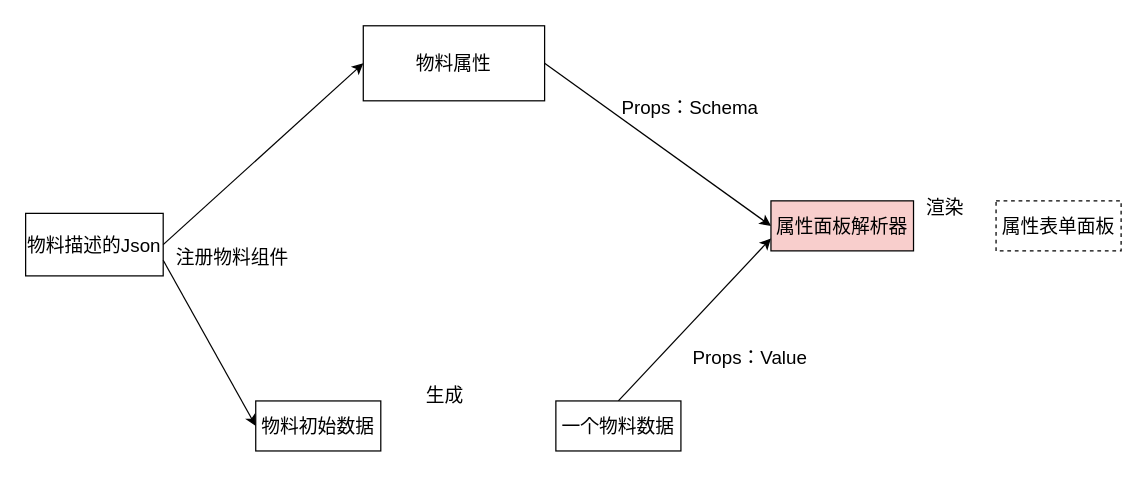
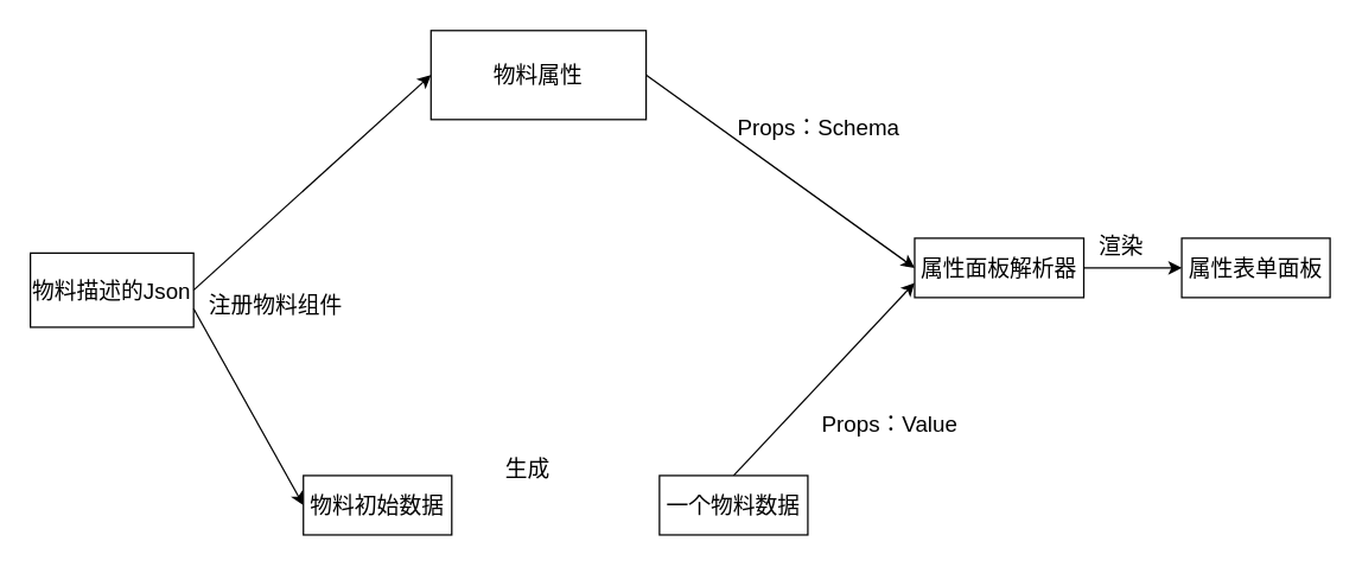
  <mxCell id="0" />
  <mxCell id="1" parent="0" />
  <mxCell id="2" value="物料描述的Json" style="rounded=0;whiteSpace=wrap;html=1;fontSize=15;" vertex="1" parent="1"><mxGeometry x="20" y="170" width="110" height="50" as="geometry" /></mxCell>
  <mxCell id="3" value="物料属性" style="rounded=0;whiteSpace=wrap;html=1;fontSize=15;" vertex="1" parent="1"><mxGeometry x="290" y="20" width="145" height="60" as="geometry" /></mxCell>
  <mxCell id="4" value="物料初始数据" style="rounded=0;whiteSpace=wrap;html=1;fontSize=15;" vertex="1" parent="1"><mxGeometry x="204" y="320" width="100" height="40" as="geometry" /></mxCell>
- <mxCell id="5" value="属性面板解析器" style="rounded=0;whiteSpace=wrap;html=1;fontSize=15;fillColor=#f8cecc;" vertex="1" parent="1"><mxGeometry x="616" y="160" width="114" height="40" as="geometry" /></mxCell>
- <mxCell id="6" value="属性表单面板" style="rounded=0;whiteSpace=wrap;html=1;fontSize=15;dashed=1;" vertex="1" parent="1"><mxGeometry x="796" y="160" width="100" height="40" as="geometry" /></mxCell>
+ <mxCell id="5" value="属性面板解析器" style="rounded=0;whiteSpace=wrap;html=1;fontSize=15;" vertex="1" parent="1"><mxGeometry x="616" y="160" width="114" height="40" as="geometry" /></mxCell>
+ <mxCell id="6" value="属性表单面板" style="rounded=0;whiteSpace=wrap;html=1;fontSize=15;" vertex="1" parent="1"><mxGeometry x="796" y="160" width="100" height="40" as="geometry" /></mxCell>
  <mxCell id="7" value="" style="endArrow=classic;html=1;rounded=0;exitX=1;exitY=0.5;exitDx=0;exitDy=0;entryX=0;entryY=0.5;entryDx=0;entryDy=0;fontSize=15;" edge="1" parent="1" source="2" target="3"><mxGeometry width="50" height="50" relative="1" as="geometry"><mxPoint x="350" y="280" as="sourcePoint" /><mxPoint x="400" y="230" as="targetPoint" /></mxGeometry></mxCell>
  <mxCell id="8" value="" style="endArrow=classic;html=1;rounded=0;exitX=1;exitY=0.75;exitDx=0;exitDy=0;entryX=0;entryY=0.5;entryDx=0;entryDy=0;fontSize=15;" edge="1" parent="1" source="2" target="4"><mxGeometry width="50" height="50" relative="1" as="geometry"><mxPoint x="140" y="200" as="sourcePoint" /><mxPoint x="250" y="120" as="targetPoint" /></mxGeometry></mxCell>
  <mxCell id="9" value="" style="endArrow=classic;html=1;rounded=0;exitX=1;exitY=0.5;exitDx=0;exitDy=0;entryX=0;entryY=0.5;entryDx=0;entryDy=0;fontSize=15;" edge="1" parent="1" source="3" target="5"><mxGeometry width="50" height="50" relative="1" as="geometry"><mxPoint x="140" y="200" as="sourcePoint" /><mxPoint x="250" y="120" as="targetPoint" /></mxGeometry></mxCell>
  <mxCell id="10" value="" style="endArrow=classic;html=1;rounded=0;exitX=0.5;exitY=0;exitDx=0;exitDy=0;entryX=0;entryY=0.75;entryDx=0;entryDy=0;fontSize=15;" edge="1" parent="1" source="12" target="5"><mxGeometry width="50" height="50" relative="1" as="geometry"><mxPoint x="470" y="280" as="sourcePoint" /><mxPoint x="516" y="190" as="targetPoint" /><Array as="points" /></mxGeometry></mxCell>
+ <mxCell id="11" value="" style="endArrow=classic;html=1;rounded=0;exitX=1;exitY=0.5;exitDx=0;exitDy=0;fontSize=15;" edge="1" parent="1" source="5" target="6"><mxGeometry width="50" height="50" relative="1" as="geometry"><mxPoint x="276" y="100" as="sourcePoint" /><mxPoint x="366" y="180" as="targetPoint" /></mxGeometry></mxCell>
  <mxCell id="12" value="一个物料数据" style="rounded=0;whiteSpace=wrap;html=1;fontSize=15;" vertex="1" parent="1"><mxGeometry x="444" y="320" width="100" height="40" as="geometry" /></mxCell>
  <mxCell id="13" value="注册物料组件" style="text;html=1;align=center;verticalAlign=middle;resizable=0;points=[];autosize=1;strokeColor=none;fillColor=none;fontSize=15;" vertex="1" parent="1"><mxGeometry x="130" y="190" width="110" height="30" as="geometry" /></mxCell>
  <mxCell id="14" value="Props：Schema" style="text;html=1;align=center;verticalAlign=middle;resizable=0;points=[];autosize=1;strokeColor=none;fillColor=none;fontSize=15;" vertex="1" parent="1"><mxGeometry x="486" y="70" width="130" height="30" as="geometry" /></mxCell>
  <mxCell id="15" value="Props：Value" style="text;html=1;align=center;verticalAlign=middle;resizable=0;points=[];autosize=1;strokeColor=none;fillColor=none;fontSize=15;" vertex="1" parent="1"><mxGeometry x="544" y="270" width="110" height="30" as="geometry" /></mxCell>
  <mxCell id="16" value="渲染" style="text;html=1;align=center;verticalAlign=middle;resizable=0;points=[];autosize=1;strokeColor=none;fillColor=none;fontSize=15;" vertex="1" parent="1"><mxGeometry x="730" y="150" width="50" height="30" as="geometry" /></mxCell>
  <mxCell id="17" value="生成" style="text;html=1;align=center;verticalAlign=middle;resizable=0;points=[];autosize=1;strokeColor=none;fillColor=none;fontSize=15;" vertex="1" parent="1"><mxGeometry x="330" y="300" width="50" height="30" as="geometry" /></mxCell>
